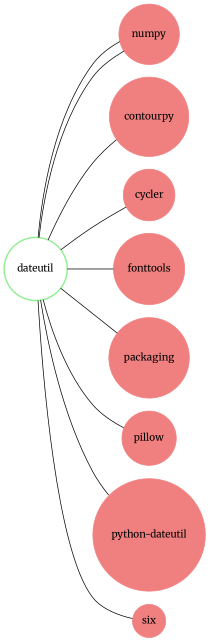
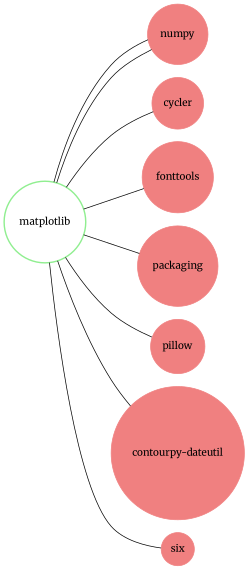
  digraph {
    fontname=Merriweather
    rankdir=LR
    splines=true
    node [color=lightcoral fontname=Merriweather shape=circle style=filled]
    edge [dir=none fontname=Merriweather]
-   matplotlib [color=lightgreen style=bold label=dateutil]
+   matplotlib [color=lightgreen style=bold]
    numpy
-   contourpy
    cycler
    fonttools
    packaging
    pillow
-   "python-dateutil"
+   "python-dateutil" [label="contourpy-dateutil"]
    six
    matplotlib -> numpy
    matplotlib -> numpy
-   matplotlib -> contourpy
    matplotlib -> cycler
    matplotlib -> fonttools
    matplotlib -> packaging
    matplotlib -> pillow
    matplotlib -> "python-dateutil"
    matplotlib -> six
  }
